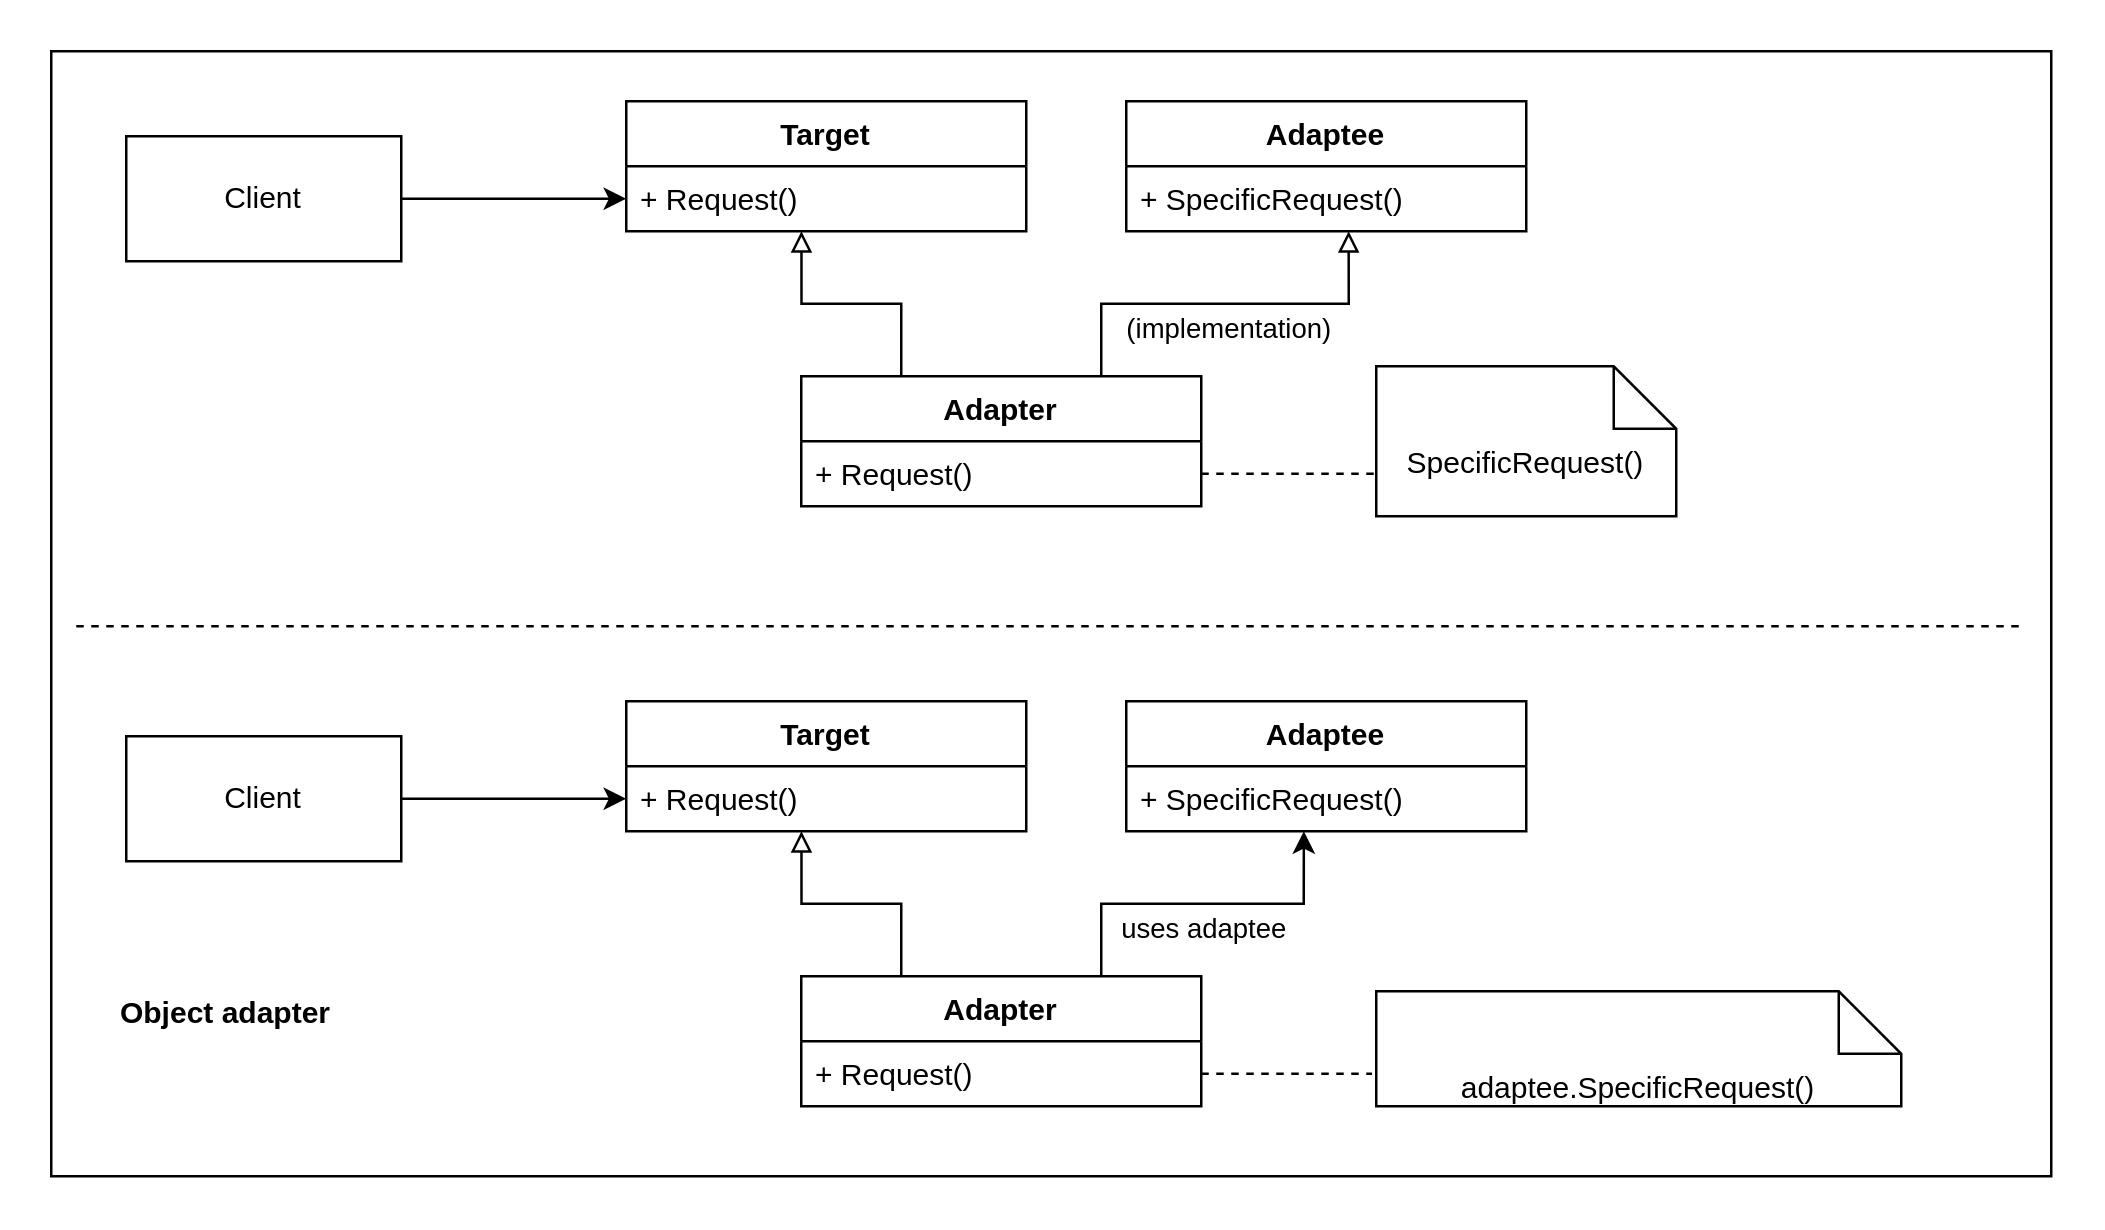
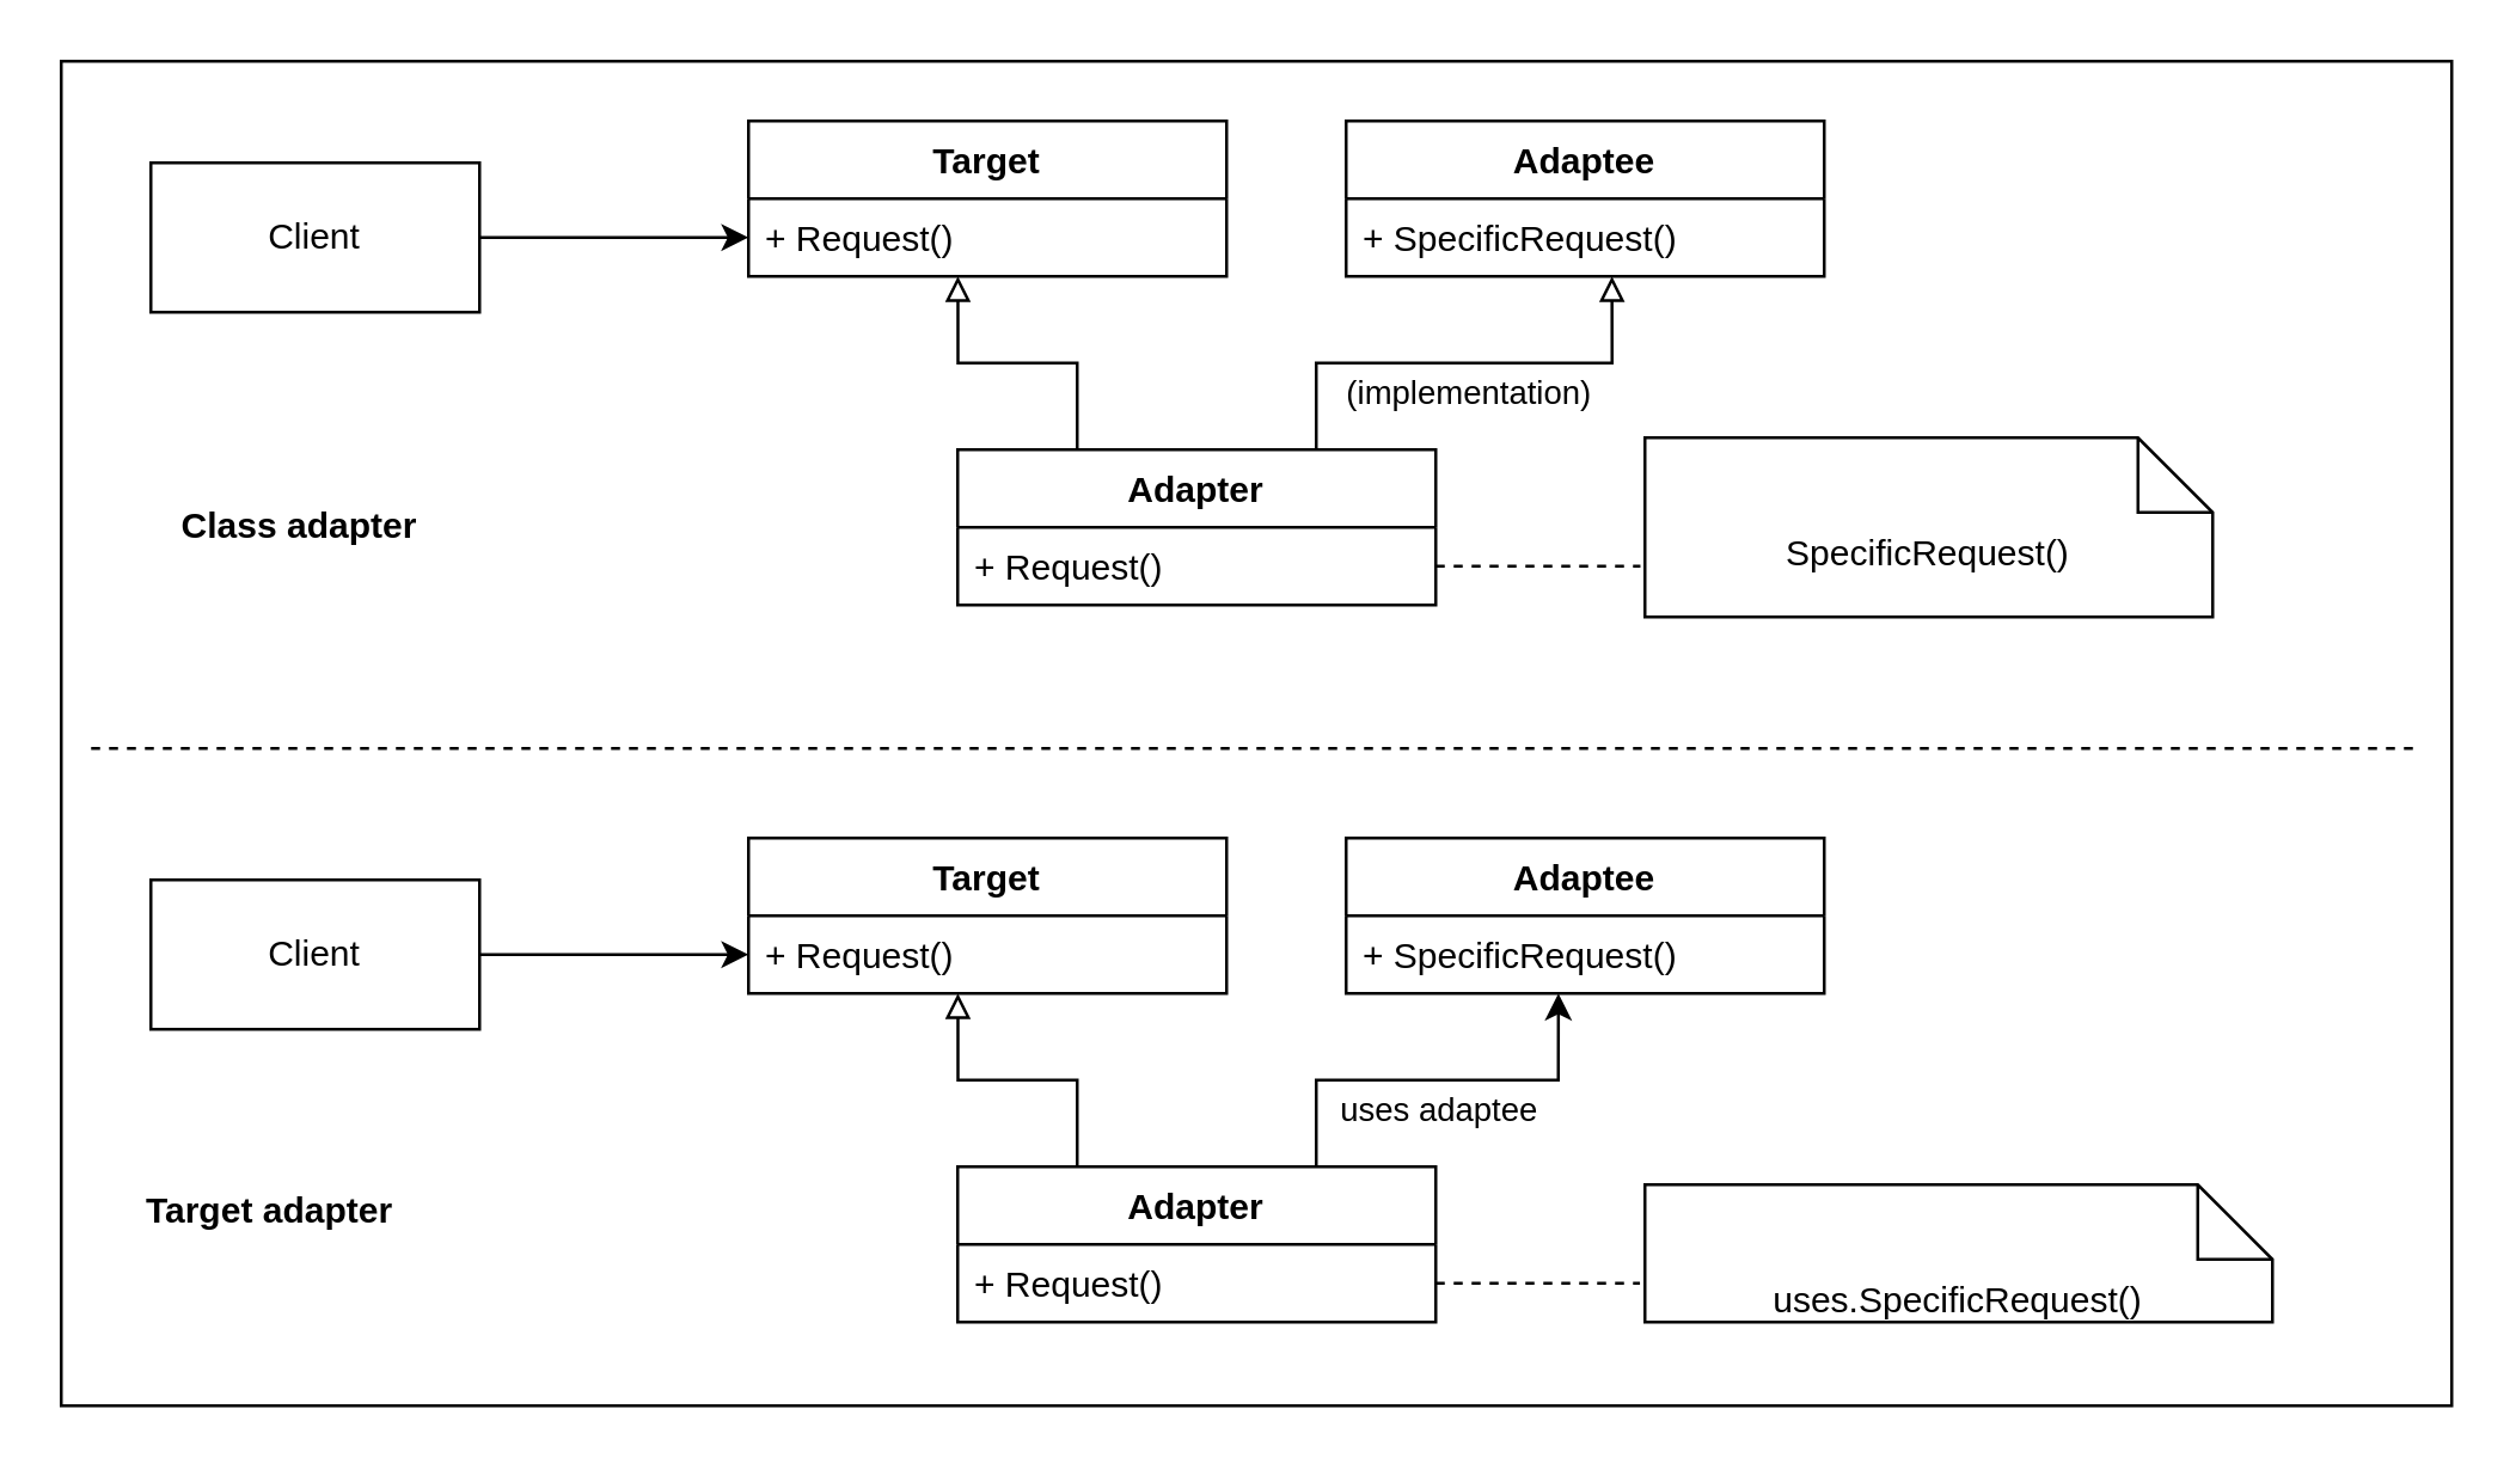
  <mxCell id="0" />
  <mxCell id="1" parent="0" />
  <mxCell id="2" value="" style="rounded=0;whiteSpace=wrap;html=1;" vertex="1" parent="1"><mxGeometry x="20" y="20" width="800" height="450" as="geometry" /></mxCell>
  <mxCell id="3" style="edgeStyle=orthogonalEdgeStyle;rounded=0;orthogonalLoop=1;jettySize=auto;html=1;entryX=0;entryY=0.5;entryDx=0;entryDy=0;" edge="1" parent="1" source="4" target="6"><mxGeometry relative="1" as="geometry" /></mxCell>
  <mxCell id="4" value="Client" style="html=1;whiteSpace=wrap;" vertex="1" parent="1"><mxGeometry x="50" y="54" width="110" height="50" as="geometry" /></mxCell>
  <mxCell id="5" value="Target" style="swimlane;fontStyle=1;align=center;verticalAlign=top;childLayout=stackLayout;horizontal=1;startSize=26;horizontalStack=0;resizeParent=1;resizeParentMax=0;resizeLast=0;collapsible=1;marginBottom=0;whiteSpace=wrap;html=1;" vertex="1" parent="1"><mxGeometry x="250" y="40" width="160" height="52" as="geometry" /></mxCell>
  <mxCell id="6" value="+ Request()" style="text;strokeColor=none;fillColor=none;align=left;verticalAlign=top;spacingLeft=4;spacingRight=4;overflow=hidden;rotatable=0;points=[[0,0.5],[1,0.5]];portConstraint=eastwest;whiteSpace=wrap;html=1;" vertex="1" parent="5"><mxGeometry y="26" width="160" height="26" as="geometry" /></mxCell>
  <mxCell id="7" value="Adaptee" style="swimlane;fontStyle=1;align=center;verticalAlign=top;childLayout=stackLayout;horizontal=1;startSize=26;horizontalStack=0;resizeParent=1;resizeParentMax=0;resizeLast=0;collapsible=1;marginBottom=0;whiteSpace=wrap;html=1;" vertex="1" parent="1"><mxGeometry x="450" y="40" width="160" height="52" as="geometry" /></mxCell>
  <mxCell id="8" value="+ SpecificRequest()" style="text;strokeColor=none;fillColor=none;align=left;verticalAlign=top;spacingLeft=4;spacingRight=4;overflow=hidden;rotatable=0;points=[[0,0.5],[1,0.5]];portConstraint=eastwest;whiteSpace=wrap;html=1;" vertex="1" parent="7"><mxGeometry y="26" width="160" height="26" as="geometry" /></mxCell>
  <mxCell id="9" style="edgeStyle=orthogonalEdgeStyle;rounded=0;orthogonalLoop=1;jettySize=auto;html=1;exitX=0.25;exitY=0;exitDx=0;exitDy=0;entryX=0.438;entryY=1;entryDx=0;entryDy=0;entryPerimeter=0;endArrow=block;endFill=0;" edge="1" parent="1" source="12" target="6"><mxGeometry relative="1" as="geometry" /></mxCell>
  <mxCell id="10" style="edgeStyle=orthogonalEdgeStyle;rounded=0;orthogonalLoop=1;jettySize=auto;html=1;exitX=0.75;exitY=0;exitDx=0;exitDy=0;entryX=0.556;entryY=1;entryDx=0;entryDy=0;entryPerimeter=0;endArrow=block;endFill=0;" edge="1" parent="1" source="12" target="8"><mxGeometry relative="1" as="geometry" /></mxCell>
  <mxCell id="11" value="(implementation)" style="edgeLabel;html=1;align=center;verticalAlign=middle;resizable=0;points=[];" vertex="1" connectable="0" parent="10"><mxGeometry x="0.236" y="3" relative="1" as="geometry"><mxPoint x="-18" y="12" as="offset" /></mxGeometry></mxCell>
  <mxCell id="12" value="Adapter" style="swimlane;fontStyle=1;align=center;verticalAlign=top;childLayout=stackLayout;horizontal=1;startSize=26;horizontalStack=0;resizeParent=1;resizeParentMax=0;resizeLast=0;collapsible=1;marginBottom=0;whiteSpace=wrap;html=1;" vertex="1" parent="1"><mxGeometry x="320" y="150" width="160" height="52" as="geometry" /></mxCell>
  <mxCell id="13" value="+ Request()" style="text;strokeColor=none;fillColor=none;align=left;verticalAlign=top;spacingLeft=4;spacingRight=4;overflow=hidden;rotatable=0;points=[[0,0.5],[1,0.5]];portConstraint=eastwest;whiteSpace=wrap;html=1;" vertex="1" parent="12"><mxGeometry y="26" width="160" height="26" as="geometry" /></mxCell>
- <mxCell id="14" value="SpecificRequest()" style="shape=note2;boundedLbl=1;whiteSpace=wrap;html=1;size=25;verticalAlign=top;align=center;" vertex="1" parent="1"><mxGeometry x="550" y="146" width="120" height="60" as="geometry" /></mxCell>
+ <mxCell id="14" value="SpecificRequest()" style="shape=note2;boundedLbl=1;whiteSpace=wrap;html=1;size=25;verticalAlign=top;align=center;" vertex="1" parent="1"><mxGeometry x="550" y="146" width="190" height="60" as="geometry" /></mxCell>
  <mxCell id="15" style="edgeStyle=orthogonalEdgeStyle;rounded=0;orthogonalLoop=1;jettySize=auto;html=1;entryX=-0.008;entryY=0.717;entryDx=0;entryDy=0;entryPerimeter=0;endArrow=none;endFill=0;dashed=1;" edge="1" parent="1" source="13" target="14"><mxGeometry relative="1" as="geometry" /></mxCell>
  <mxCell id="16" style="edgeStyle=orthogonalEdgeStyle;rounded=0;orthogonalLoop=1;jettySize=auto;html=1;endArrow=none;endFill=0;dashed=1;" edge="1" parent="1"><mxGeometry relative="1" as="geometry"><mxPoint x="30" y="250" as="sourcePoint" /><mxPoint x="810" y="250" as="targetPoint" /></mxGeometry></mxCell>
  <mxCell id="17" style="edgeStyle=orthogonalEdgeStyle;rounded=0;orthogonalLoop=1;jettySize=auto;html=1;entryX=0;entryY=0.5;entryDx=0;entryDy=0;" edge="1" parent="1" source="18" target="20"><mxGeometry relative="1" as="geometry" /></mxCell>
  <mxCell id="18" value="Client" style="html=1;whiteSpace=wrap;" vertex="1" parent="1"><mxGeometry x="50" y="294" width="110" height="50" as="geometry" /></mxCell>
  <mxCell id="19" value="Target" style="swimlane;fontStyle=1;align=center;verticalAlign=top;childLayout=stackLayout;horizontal=1;startSize=26;horizontalStack=0;resizeParent=1;resizeParentMax=0;resizeLast=0;collapsible=1;marginBottom=0;whiteSpace=wrap;html=1;" vertex="1" parent="1"><mxGeometry x="250" y="280" width="160" height="52" as="geometry" /></mxCell>
  <mxCell id="20" value="+ Request()" style="text;strokeColor=none;fillColor=none;align=left;verticalAlign=top;spacingLeft=4;spacingRight=4;overflow=hidden;rotatable=0;points=[[0,0.5],[1,0.5]];portConstraint=eastwest;whiteSpace=wrap;html=1;" vertex="1" parent="19"><mxGeometry y="26" width="160" height="26" as="geometry" /></mxCell>
  <mxCell id="21" value="Adaptee" style="swimlane;fontStyle=1;align=center;verticalAlign=top;childLayout=stackLayout;horizontal=1;startSize=26;horizontalStack=0;resizeParent=1;resizeParentMax=0;resizeLast=0;collapsible=1;marginBottom=0;whiteSpace=wrap;html=1;" vertex="1" parent="1"><mxGeometry x="450" y="280" width="160" height="52" as="geometry" /></mxCell>
  <mxCell id="22" value="+ SpecificRequest()" style="text;strokeColor=none;fillColor=none;align=left;verticalAlign=top;spacingLeft=4;spacingRight=4;overflow=hidden;rotatable=0;points=[[0,0.5],[1,0.5]];portConstraint=eastwest;whiteSpace=wrap;html=1;" vertex="1" parent="21"><mxGeometry y="26" width="160" height="26" as="geometry" /></mxCell>
  <mxCell id="23" style="edgeStyle=orthogonalEdgeStyle;rounded=0;orthogonalLoop=1;jettySize=auto;html=1;exitX=0.25;exitY=0;exitDx=0;exitDy=0;entryX=0.438;entryY=1;entryDx=0;entryDy=0;entryPerimeter=0;endArrow=block;endFill=0;" edge="1" parent="1" source="26" target="20"><mxGeometry relative="1" as="geometry" /></mxCell>
  <mxCell id="24" style="edgeStyle=orthogonalEdgeStyle;rounded=0;orthogonalLoop=1;jettySize=auto;html=1;exitX=0.75;exitY=0;exitDx=0;exitDy=0;entryX=0.444;entryY=1;entryDx=0;entryDy=0;entryPerimeter=0;" edge="1" parent="1" source="26" target="22"><mxGeometry relative="1" as="geometry" /></mxCell>
  <mxCell id="25" value="uses adaptee" style="edgeLabel;html=1;align=center;verticalAlign=middle;resizable=0;points=[];" vertex="1" connectable="0" parent="24"><mxGeometry x="-0.137" y="-3" relative="1" as="geometry"><mxPoint x="9" y="6" as="offset" /></mxGeometry></mxCell>
  <mxCell id="26" value="Adapter" style="swimlane;fontStyle=1;align=center;verticalAlign=top;childLayout=stackLayout;horizontal=1;startSize=26;horizontalStack=0;resizeParent=1;resizeParentMax=0;resizeLast=0;collapsible=1;marginBottom=0;whiteSpace=wrap;html=1;" vertex="1" parent="1"><mxGeometry x="320" y="390" width="160" height="52" as="geometry" /></mxCell>
  <mxCell id="27" value="+ Request()" style="text;strokeColor=none;fillColor=none;align=left;verticalAlign=top;spacingLeft=4;spacingRight=4;overflow=hidden;rotatable=0;points=[[0,0.5],[1,0.5]];portConstraint=eastwest;whiteSpace=wrap;html=1;" vertex="1" parent="26"><mxGeometry y="26" width="160" height="26" as="geometry" /></mxCell>
- <mxCell id="28" value="adaptee.SpecificRequest()" style="shape=note2;boundedLbl=1;whiteSpace=wrap;html=1;size=25;verticalAlign=top;align=center;" vertex="1" parent="1"><mxGeometry x="550" y="396" width="210" height="46" as="geometry" /></mxCell>
+ <mxCell id="28" value="uses.SpecificRequest()" style="shape=note2;boundedLbl=1;whiteSpace=wrap;html=1;size=25;verticalAlign=top;align=center;" vertex="1" parent="1"><mxGeometry x="550" y="396" width="210" height="46" as="geometry" /></mxCell>
  <mxCell id="29" style="edgeStyle=orthogonalEdgeStyle;rounded=0;orthogonalLoop=1;jettySize=auto;html=1;entryX=-0.008;entryY=0.717;entryDx=0;entryDy=0;entryPerimeter=0;endArrow=none;endFill=0;dashed=1;" edge="1" parent="1" source="27" target="28"><mxGeometry relative="1" as="geometry" /></mxCell>
- <mxCell id="30" value="Object adapter" style="text;html=1;strokeColor=none;fillColor=none;align=center;verticalAlign=middle;whiteSpace=wrap;rounded=0;fontStyle=1" vertex="1" parent="1"><mxGeometry x="20" y="390" width="140" height="30" as="geometry" /></mxCell>
+ <mxCell id="30" value="Target adapter" style="text;html=1;strokeColor=none;fillColor=none;align=center;verticalAlign=middle;whiteSpace=wrap;rounded=0;fontStyle=1" vertex="1" parent="1"><mxGeometry x="20" y="390" width="140" height="30" as="geometry" /></mxCell>
+ <mxCell id="31" value="Class adapter" style="text;html=1;strokeColor=none;fillColor=none;align=center;verticalAlign=middle;whiteSpace=wrap;rounded=0;fontStyle=1" vertex="1" parent="1"><mxGeometry x="30" y="161" width="140" height="30" as="geometry" /></mxCell>
